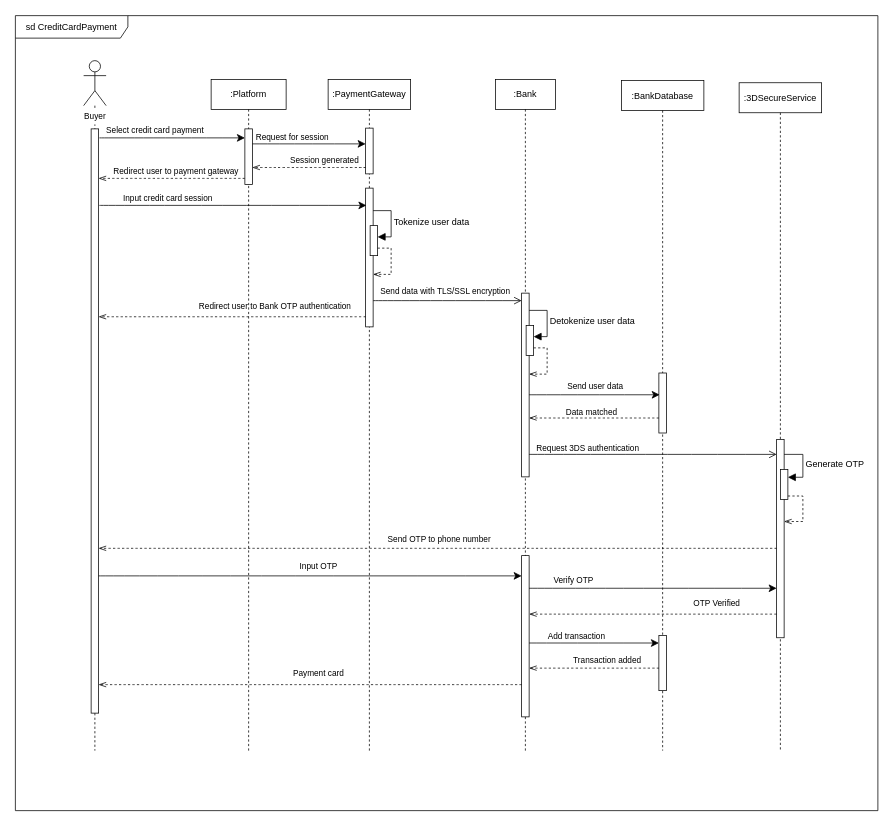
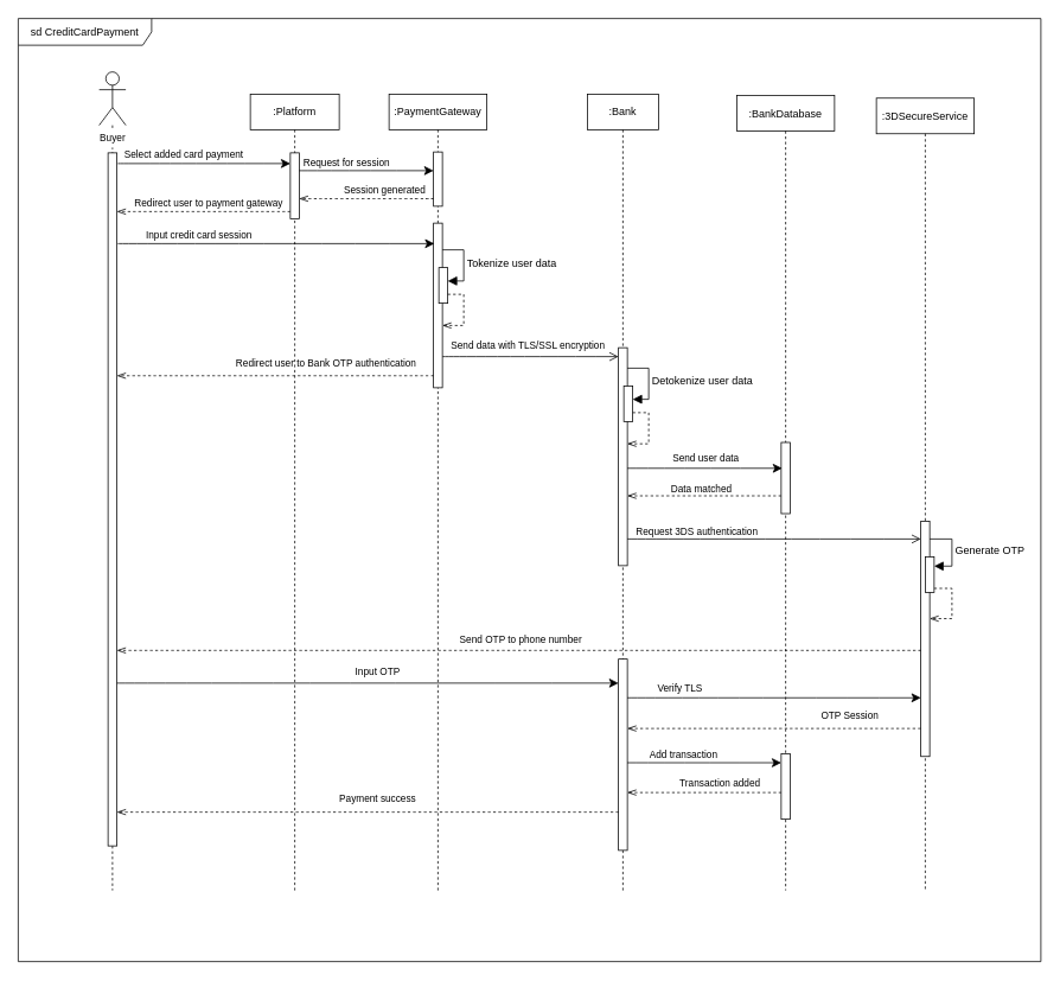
  <mxCell id="0" />
  <mxCell id="1" parent="0" />
  <mxCell id="2" value=":Platform" style="shape=umlLifeline;perimeter=lifelinePerimeter;whiteSpace=wrap;html=1;container=0;dropTarget=0;collapsible=0;recursiveResize=0;outlineConnect=0;portConstraint=eastwest;newEdgeStyle={&quot;edgeStyle&quot;:&quot;elbowEdgeStyle&quot;,&quot;elbow&quot;:&quot;vertical&quot;,&quot;curved&quot;:0,&quot;rounded&quot;:0};" parent="1" vertex="1"><mxGeometry x="281" y="105" width="100" height="895" as="geometry" /></mxCell>
  <mxCell id="3" value="" style="html=1;points=[];perimeter=orthogonalPerimeter;outlineConnect=0;targetShapes=umlLifeline;portConstraint=eastwest;newEdgeStyle={&quot;edgeStyle&quot;:&quot;elbowEdgeStyle&quot;,&quot;elbow&quot;:&quot;vertical&quot;,&quot;curved&quot;:0,&quot;rounded&quot;:0};" vertex="1" parent="2"><mxGeometry x="45" y="66" width="10" height="74" as="geometry" /></mxCell>
  <mxCell id="4" value=":PaymentGateway" style="shape=umlLifeline;perimeter=lifelinePerimeter;whiteSpace=wrap;html=1;container=0;dropTarget=0;collapsible=0;recursiveResize=0;outlineConnect=0;portConstraint=eastwest;newEdgeStyle={&quot;edgeStyle&quot;:&quot;elbowEdgeStyle&quot;,&quot;elbow&quot;:&quot;vertical&quot;,&quot;curved&quot;:0,&quot;rounded&quot;:0};" parent="1" vertex="1"><mxGeometry x="437" y="105" width="110" height="895" as="geometry" /></mxCell>
  <mxCell id="5" value="" style="html=1;points=[];perimeter=orthogonalPerimeter;outlineConnect=0;targetShapes=umlLifeline;portConstraint=eastwest;newEdgeStyle={&quot;edgeStyle&quot;:&quot;elbowEdgeStyle&quot;,&quot;elbow&quot;:&quot;vertical&quot;,&quot;curved&quot;:0,&quot;rounded&quot;:0};" vertex="1" parent="4"><mxGeometry x="50" y="145" width="10" height="185" as="geometry" /></mxCell>
  <mxCell id="6" value="sd CreditCardPayment" style="shape=umlFrame;whiteSpace=wrap;html=1;pointerEvents=0;width=150;height=30;" vertex="1" parent="1"><mxGeometry x="20" y="20" width="1150" height="1060" as="geometry" /></mxCell>
  <mxCell id="7" value="" style="shape=umlLifeline;perimeter=lifelinePerimeter;whiteSpace=wrap;html=1;container=1;dropTarget=0;collapsible=0;recursiveResize=0;outlineConnect=0;portConstraint=eastwest;newEdgeStyle={&quot;curved&quot;:0,&quot;rounded&quot;:0};participant=umlActor;size=60;" vertex="1" parent="1"><mxGeometry x="111" y="80" width="30" height="920" as="geometry" /></mxCell>
  <mxCell id="8" value="" style="html=1;points=[];perimeter=orthogonalPerimeter;outlineConnect=0;targetShapes=umlLifeline;portConstraint=eastwest;newEdgeStyle={&quot;edgeStyle&quot;:&quot;elbowEdgeStyle&quot;,&quot;elbow&quot;:&quot;vertical&quot;,&quot;curved&quot;:0,&quot;rounded&quot;:0};" vertex="1" parent="7"><mxGeometry x="10" y="91" width="10" height="779" as="geometry" /></mxCell>
  <mxCell id="9" value="" style="rounded=0;whiteSpace=wrap;html=1;fillColor=default;strokeColor=none;" vertex="1" parent="1"><mxGeometry x="111" y="145" width="30" height="20" as="geometry" /></mxCell>
  <mxCell id="10" value="&lt;font style=&quot;font-size: 11px;&quot;&gt;Buyer&lt;/font&gt;" style="text;html=1;align=center;verticalAlign=middle;resizable=0;points=[];autosize=1;strokeColor=none;fillColor=none;fontSize=16;" vertex="1" parent="1"><mxGeometry x="101" y="137" width="50" height="30" as="geometry" /></mxCell>
  <mxCell id="11" value=":Bank" style="shape=umlLifeline;perimeter=lifelinePerimeter;whiteSpace=wrap;html=1;container=0;dropTarget=0;collapsible=0;recursiveResize=0;outlineConnect=0;portConstraint=eastwest;newEdgeStyle={&quot;edgeStyle&quot;:&quot;elbowEdgeStyle&quot;,&quot;elbow&quot;:&quot;vertical&quot;,&quot;curved&quot;:0,&quot;rounded&quot;:0};" vertex="1" parent="1"><mxGeometry x="660" y="105" width="80" height="895" as="geometry" /></mxCell>
  <mxCell id="12" value="" style="html=1;points=[];perimeter=orthogonalPerimeter;outlineConnect=0;targetShapes=umlLifeline;portConstraint=eastwest;newEdgeStyle={&quot;edgeStyle&quot;:&quot;elbowEdgeStyle&quot;,&quot;elbow&quot;:&quot;vertical&quot;,&quot;curved&quot;:0,&quot;rounded&quot;:0};" vertex="1" parent="11"><mxGeometry x="35" y="285" width="10" height="245" as="geometry" /></mxCell>
  <mxCell id="13" value="" style="html=1;points=[[0,0,0,0,5],[0,1,0,0,-5],[1,0,0,0,5],[1,1,0,0,-5]];perimeter=orthogonalPerimeter;outlineConnect=0;targetShapes=umlLifeline;portConstraint=eastwest;newEdgeStyle={&quot;curved&quot;:0,&quot;rounded&quot;:0};" vertex="1" parent="11"><mxGeometry x="41" y="328" width="10" height="40" as="geometry" /></mxCell>
  <mxCell id="14" value="Detokenize user data" style="html=1;align=left;spacingLeft=2;endArrow=block;rounded=0;edgeStyle=orthogonalEdgeStyle;curved=0;rounded=0;fontSize=12;startSize=8;endSize=8;" edge="1" parent="11" target="13"><mxGeometry x="0.008" relative="1" as="geometry"><mxPoint x="45" y="308" as="sourcePoint" /><Array as="points"><mxPoint x="69" y="308" /><mxPoint x="69" y="343" /></Array><mxPoint as="offset" /></mxGeometry></mxCell>
  <mxCell id="15" value="" style="html=1;align=left;spacingLeft=2;endArrow=openThin;rounded=0;edgeStyle=orthogonalEdgeStyle;curved=0;rounded=0;fontSize=12;startSize=8;endSize=8;dashed=1;endFill=0;" edge="1" parent="11"><mxGeometry x="-0.011" y="54" relative="1" as="geometry"><mxPoint x="51" y="358" as="sourcePoint" /><Array as="points"><mxPoint x="69" y="358" /><mxPoint x="69" y="393" /></Array><mxPoint x="45" y="393" as="targetPoint" /><mxPoint as="offset" /></mxGeometry></mxCell>
  <mxCell id="16" value="" style="html=1;points=[];perimeter=orthogonalPerimeter;outlineConnect=0;targetShapes=umlLifeline;portConstraint=eastwest;newEdgeStyle={&quot;edgeStyle&quot;:&quot;elbowEdgeStyle&quot;,&quot;elbow&quot;:&quot;vertical&quot;,&quot;curved&quot;:0,&quot;rounded&quot;:0};" vertex="1" parent="11"><mxGeometry x="35" y="635" width="10" height="215" as="geometry" /></mxCell>
  <mxCell id="17" value=":3DSecureService" style="shape=umlLifeline;perimeter=lifelinePerimeter;whiteSpace=wrap;html=1;container=0;dropTarget=0;collapsible=0;recursiveResize=0;outlineConnect=0;portConstraint=eastwest;newEdgeStyle={&quot;edgeStyle&quot;:&quot;elbowEdgeStyle&quot;,&quot;elbow&quot;:&quot;vertical&quot;,&quot;curved&quot;:0,&quot;rounded&quot;:0};" vertex="1" parent="1"><mxGeometry x="985" y="109.5" width="110" height="890.5" as="geometry" /></mxCell>
  <mxCell id="18" value="" style="html=1;points=[];perimeter=orthogonalPerimeter;outlineConnect=0;targetShapes=umlLifeline;portConstraint=eastwest;newEdgeStyle={&quot;edgeStyle&quot;:&quot;elbowEdgeStyle&quot;,&quot;elbow&quot;:&quot;vertical&quot;,&quot;curved&quot;:0,&quot;rounded&quot;:0};" vertex="1" parent="17"><mxGeometry x="50" y="475.5" width="10" height="264.5" as="geometry" /></mxCell>
  <mxCell id="19" value="" style="html=1;points=[[0,0,0,0,5],[0,1,0,0,-5],[1,0,0,0,5],[1,1,0,0,-5]];perimeter=orthogonalPerimeter;outlineConnect=0;targetShapes=umlLifeline;portConstraint=eastwest;newEdgeStyle={&quot;curved&quot;:0,&quot;rounded&quot;:0};" vertex="1" parent="17"><mxGeometry x="55" y="515.5" width="10" height="40" as="geometry" /></mxCell>
  <mxCell id="20" value="Generate OTP" style="html=1;align=left;spacingLeft=2;endArrow=block;rounded=0;edgeStyle=orthogonalEdgeStyle;curved=0;rounded=0;fontSize=12;startSize=8;endSize=8;" edge="1" target="19" parent="17"><mxGeometry relative="1" as="geometry"><mxPoint x="60" y="495.5" as="sourcePoint" /><Array as="points"><mxPoint x="85" y="495" /><mxPoint x="85" y="526" /></Array></mxGeometry></mxCell>
  <mxCell id="21" value="" style="html=1;align=left;spacingLeft=2;endArrow=openThin;rounded=0;edgeStyle=orthogonalEdgeStyle;curved=0;rounded=0;fontSize=12;startSize=8;endSize=8;dashed=1;endFill=0;" edge="1" parent="17" source="19" target="18"><mxGeometry x="-0.011" y="54" relative="1" as="geometry"><mxPoint x="71" y="550.5" as="sourcePoint" /><Array as="points"><mxPoint x="85" y="551" /><mxPoint x="85" y="585" /></Array><mxPoint x="65" y="585.5" as="targetPoint" /><mxPoint as="offset" /></mxGeometry></mxCell>
  <mxCell id="22" value="" style="endArrow=classic;html=1;rounded=0;fontSize=12;startSize=8;endSize=8;curved=1;" edge="1" parent="1" target="3"><mxGeometry width="50" height="50" relative="1" as="geometry"><mxPoint x="132" y="183" as="sourcePoint" /><mxPoint x="291" y="183" as="targetPoint" /></mxGeometry></mxCell>
- <mxCell id="23" value="&lt;span style=&quot;font-size: 11px;&quot;&gt;Select credit card payment&lt;/span&gt;" style="text;html=1;align=center;verticalAlign=middle;resizable=0;points=[];autosize=1;strokeColor=none;fillColor=none;fontSize=16;" vertex="1" parent="1"><mxGeometry x="131" y="156" width="150" height="30" as="geometry" /></mxCell>
+ <mxCell id="23" value="&lt;span style=&quot;font-size: 11px;&quot;&gt;Select added card payment&lt;/span&gt;" style="text;html=1;align=center;verticalAlign=middle;resizable=0;points=[];autosize=1;strokeColor=none;fillColor=none;fontSize=16;" vertex="1" parent="1"><mxGeometry x="131" y="156" width="150" height="30" as="geometry" /></mxCell>
  <mxCell id="24" value="&lt;span style=&quot;font-size: 11px;&quot;&gt;Redirect user to payment gateway&lt;/span&gt;" style="text;html=1;align=center;verticalAlign=middle;resizable=0;points=[];autosize=1;strokeColor=none;fillColor=none;fontSize=16;" vertex="1" parent="1"><mxGeometry x="139" y="210" width="190" height="30" as="geometry" /></mxCell>
  <mxCell id="25" value="" style="endArrow=openThin;html=1;rounded=0;fontSize=12;startSize=8;endSize=8;curved=1;dashed=1;endFill=0;" edge="1" parent="1"><mxGeometry width="50" height="50" relative="1" as="geometry"><mxPoint x="326" y="237" as="sourcePoint" /><mxPoint x="131" y="237" as="targetPoint" /></mxGeometry></mxCell>
  <mxCell id="26" value="" style="endArrow=classic;html=1;rounded=0;fontSize=12;startSize=8;endSize=8;curved=1;" edge="1" parent="1"><mxGeometry width="50" height="50" relative="1" as="geometry"><mxPoint x="132" y="273" as="sourcePoint" /><mxPoint x="488" y="273" as="targetPoint" /></mxGeometry></mxCell>
  <mxCell id="27" value="&lt;span style=&quot;font-size: 11px;&quot;&gt;Input credit card session&lt;/span&gt;" style="text;html=1;align=center;verticalAlign=middle;resizable=0;points=[];autosize=1;strokeColor=none;fillColor=none;fontSize=16;" vertex="1" parent="1"><mxGeometry x="143" y="247" width="160" height="30" as="geometry" /></mxCell>
  <mxCell id="28" value="" style="html=1;points=[[0,0,0,0,5],[0,1,0,0,-5],[1,0,0,0,5],[1,1,0,0,-5]];perimeter=orthogonalPerimeter;outlineConnect=0;targetShapes=umlLifeline;portConstraint=eastwest;newEdgeStyle={&quot;curved&quot;:0,&quot;rounded&quot;:0};" vertex="1" parent="1"><mxGeometry x="493" y="300" width="10" height="40" as="geometry" /></mxCell>
  <mxCell id="29" value="Tokenize user data" style="html=1;align=left;spacingLeft=2;endArrow=block;rounded=0;edgeStyle=orthogonalEdgeStyle;curved=0;rounded=0;fontSize=12;startSize=8;endSize=8;" edge="1" target="28" parent="1"><mxGeometry x="0.008" relative="1" as="geometry"><mxPoint x="497" y="280" as="sourcePoint" /><Array as="points"><mxPoint x="521" y="280" /><mxPoint x="521" y="315" /></Array><mxPoint as="offset" /></mxGeometry></mxCell>
  <mxCell id="30" value="" style="html=1;align=left;spacingLeft=2;endArrow=openThin;rounded=0;edgeStyle=orthogonalEdgeStyle;curved=0;rounded=0;fontSize=12;startSize=8;endSize=8;dashed=1;endFill=0;" edge="1" parent="1"><mxGeometry x="-0.011" y="54" relative="1" as="geometry"><mxPoint x="503" y="330" as="sourcePoint" /><Array as="points"><mxPoint x="521" y="330" /><mxPoint x="521" y="365" /></Array><mxPoint x="497" y="365" as="targetPoint" /><mxPoint as="offset" /></mxGeometry></mxCell>
  <mxCell id="31" value="" style="endArrow=open;html=1;rounded=0;fontSize=12;startSize=8;endSize=8;curved=1;endFill=0;" edge="1" parent="1" target="12"><mxGeometry width="50" height="50" relative="1" as="geometry"><mxPoint x="497" y="400" as="sourcePoint" /><mxPoint x="634" y="400" as="targetPoint" /></mxGeometry></mxCell>
  <mxCell id="32" value="&lt;span style=&quot;font-size: 11px;&quot;&gt;Send data with TLS/SSL encryption&lt;/span&gt;" style="text;html=1;align=center;verticalAlign=middle;resizable=0;points=[];autosize=1;strokeColor=none;fillColor=none;fontSize=16;" vertex="1" parent="1"><mxGeometry x="493" y="370" width="200" height="30" as="geometry" /></mxCell>
  <mxCell id="33" value=":BankDatabase" style="shape=umlLifeline;perimeter=lifelinePerimeter;whiteSpace=wrap;html=1;container=0;dropTarget=0;collapsible=0;recursiveResize=0;outlineConnect=0;portConstraint=eastwest;newEdgeStyle={&quot;edgeStyle&quot;:&quot;elbowEdgeStyle&quot;,&quot;elbow&quot;:&quot;vertical&quot;,&quot;curved&quot;:0,&quot;rounded&quot;:0};" vertex="1" parent="1"><mxGeometry x="828" y="106.5" width="110" height="893.5" as="geometry" /></mxCell>
  <mxCell id="34" value="" style="html=1;points=[];perimeter=orthogonalPerimeter;outlineConnect=0;targetShapes=umlLifeline;portConstraint=eastwest;newEdgeStyle={&quot;edgeStyle&quot;:&quot;elbowEdgeStyle&quot;,&quot;elbow&quot;:&quot;vertical&quot;,&quot;curved&quot;:0,&quot;rounded&quot;:0};" vertex="1" parent="33"><mxGeometry x="50" y="390" width="10" height="80" as="geometry" /></mxCell>
  <mxCell id="35" value="" style="html=1;points=[];perimeter=orthogonalPerimeter;outlineConnect=0;targetShapes=umlLifeline;portConstraint=eastwest;newEdgeStyle={&quot;edgeStyle&quot;:&quot;elbowEdgeStyle&quot;,&quot;elbow&quot;:&quot;vertical&quot;,&quot;curved&quot;:0,&quot;rounded&quot;:0};" vertex="1" parent="33"><mxGeometry x="50" y="740" width="10" height="73.5" as="geometry" /></mxCell>
  <mxCell id="36" value="" style="endArrow=classic;html=1;rounded=0;fontSize=12;startSize=8;endSize=8;curved=1;entryX=0.108;entryY=0.363;entryDx=0;entryDy=0;entryPerimeter=0;" edge="1" parent="1" source="12" target="34"><mxGeometry width="50" height="50" relative="1" as="geometry"><mxPoint x="705" y="522.97" as="sourcePoint" /><mxPoint x="891" y="522.97" as="targetPoint" /></mxGeometry></mxCell>
  <mxCell id="37" value="&lt;span style=&quot;font-size: 11px;&quot;&gt;Send user data&lt;/span&gt;" style="text;html=1;align=center;verticalAlign=middle;resizable=0;points=[];autosize=1;strokeColor=none;fillColor=none;fontSize=16;" vertex="1" parent="1"><mxGeometry x="743" y="497" width="100" height="30" as="geometry" /></mxCell>
  <mxCell id="38" value="" style="endArrow=openThin;html=1;rounded=0;fontSize=12;startSize=8;endSize=8;curved=1;dashed=1;endFill=0;" edge="1" parent="1" source="34"><mxGeometry width="50" height="50" relative="1" as="geometry"><mxPoint x="891" y="556.5" as="sourcePoint" /><mxPoint x="705" y="556.5" as="targetPoint" /></mxGeometry></mxCell>
  <mxCell id="39" value="&lt;span style=&quot;font-size: 11px;&quot;&gt;Data matched&lt;/span&gt;" style="text;html=1;align=center;verticalAlign=middle;resizable=0;points=[];autosize=1;strokeColor=none;fillColor=none;fontSize=16;" vertex="1" parent="1"><mxGeometry x="743" y="532" width="90" height="30" as="geometry" /></mxCell>
  <mxCell id="40" value="" style="endArrow=open;html=1;rounded=0;fontSize=12;startSize=8;endSize=8;curved=1;endFill=0;" edge="1" parent="1"><mxGeometry width="50" height="50" relative="1" as="geometry"><mxPoint x="705" y="605" as="sourcePoint" /><mxPoint x="1035" y="605" as="targetPoint" /></mxGeometry></mxCell>
  <mxCell id="41" value="&lt;span style=&quot;font-size: 11px;&quot;&gt;Request 3DS authentication&lt;/span&gt;" style="text;html=1;align=center;verticalAlign=middle;resizable=0;points=[];autosize=1;strokeColor=none;fillColor=none;fontSize=16;" vertex="1" parent="1"><mxGeometry x="703" y="580" width="160" height="30" as="geometry" /></mxCell>
  <mxCell id="42" value="" style="endArrow=openThin;html=1;rounded=0;fontSize=12;startSize=8;endSize=8;curved=1;dashed=1;endFill=0;" edge="1" parent="1"><mxGeometry width="50" height="50" relative="1" as="geometry"><mxPoint x="1035" y="730.25" as="sourcePoint" /><mxPoint x="131" y="730.25" as="targetPoint" /></mxGeometry></mxCell>
  <mxCell id="43" value="&lt;span style=&quot;font-size: 11px;&quot;&gt;Send OTP to phone number&lt;/span&gt;" style="text;html=1;align=center;verticalAlign=middle;resizable=0;points=[];autosize=1;strokeColor=none;fillColor=none;fontSize=16;" vertex="1" parent="1"><mxGeometry x="505" y="701" width="160" height="30" as="geometry" /></mxCell>
  <mxCell id="44" value="" style="endArrow=openThin;html=1;rounded=0;fontSize=12;startSize=8;endSize=8;curved=1;dashed=1;endFill=0;" edge="1" parent="1"><mxGeometry width="50" height="50" relative="1" as="geometry"><mxPoint x="487" y="421.5" as="sourcePoint" /><mxPoint x="131" y="421.5" as="targetPoint" /></mxGeometry></mxCell>
  <mxCell id="45" value="&lt;span style=&quot;font-size: 11px;&quot;&gt;Redirect user to Bank OTP authentication&lt;/span&gt;" style="text;html=1;align=center;verticalAlign=middle;resizable=0;points=[];autosize=1;strokeColor=none;fillColor=none;fontSize=16;" vertex="1" parent="1"><mxGeometry x="251" y="390" width="230" height="30" as="geometry" /></mxCell>
  <mxCell id="46" value="" style="endArrow=classic;html=1;rounded=0;fontSize=12;startSize=8;endSize=8;curved=1;" edge="1" parent="1"><mxGeometry width="50" height="50" relative="1" as="geometry"><mxPoint x="131" y="767" as="sourcePoint" /><mxPoint x="695" y="767" as="targetPoint" /></mxGeometry></mxCell>
  <mxCell id="47" value="&lt;span style=&quot;font-size: 11px;&quot;&gt;Input OTP&lt;/span&gt;" style="text;html=1;align=center;verticalAlign=middle;resizable=0;points=[];autosize=1;strokeColor=none;fillColor=none;fontSize=16;" vertex="1" parent="1"><mxGeometry x="389" y="737" width="70" height="30" as="geometry" /></mxCell>
  <mxCell id="48" value="" style="endArrow=classic;html=1;rounded=0;fontSize=12;startSize=8;endSize=8;curved=1;" edge="1" parent="1"><mxGeometry width="50" height="50" relative="1" as="geometry"><mxPoint x="705" y="783.5" as="sourcePoint" /><mxPoint x="1035" y="783.5" as="targetPoint" /></mxGeometry></mxCell>
- <mxCell id="49" value="&lt;span style=&quot;font-size: 11px;&quot;&gt;Verify OTP&lt;/span&gt;" style="text;html=1;align=center;verticalAlign=middle;resizable=0;points=[];autosize=1;strokeColor=none;fillColor=none;fontSize=16;" vertex="1" parent="1"><mxGeometry x="724" y="756" width="80" height="30" as="geometry" /></mxCell>
+ <mxCell id="49" value="&lt;span style=&quot;font-size: 11px;&quot;&gt;Verify TLS&lt;/span&gt;" style="text;html=1;align=center;verticalAlign=middle;resizable=0;points=[];autosize=1;strokeColor=none;fillColor=none;fontSize=16;" vertex="1" parent="1"><mxGeometry x="724" y="756" width="80" height="30" as="geometry" /></mxCell>
  <mxCell id="50" value="" style="endArrow=openThin;html=1;rounded=0;fontSize=12;startSize=8;endSize=8;curved=1;dashed=1;endFill=0;" edge="1" parent="1"><mxGeometry width="50" height="50" relative="1" as="geometry"><mxPoint x="1035" y="818" as="sourcePoint" /><mxPoint x="705" y="818" as="targetPoint" /><Array as="points"><mxPoint x="810" y="818" /></Array></mxGeometry></mxCell>
- <mxCell id="51" value="&lt;span style=&quot;font-size: 11px;&quot;&gt;OTP Verified&lt;/span&gt;" style="text;html=1;align=center;verticalAlign=middle;resizable=0;points=[];autosize=1;strokeColor=none;fillColor=none;fontSize=16;" vertex="1" parent="1"><mxGeometry x="910" y="786" width="90" height="30" as="geometry" /></mxCell>
+ <mxCell id="51" value="&lt;span style=&quot;font-size: 11px;&quot;&gt;OTP Session&lt;/span&gt;" style="text;html=1;align=center;verticalAlign=middle;resizable=0;points=[];autosize=1;strokeColor=none;fillColor=none;fontSize=16;" vertex="1" parent="1"><mxGeometry x="910" y="786" width="90" height="30" as="geometry" /></mxCell>
  <mxCell id="52" value="" style="endArrow=classic;html=1;rounded=0;fontSize=12;startSize=8;endSize=8;curved=1;" edge="1" parent="1"><mxGeometry width="50" height="50" relative="1" as="geometry"><mxPoint x="705" y="856.5" as="sourcePoint" /><mxPoint x="878" y="856.5" as="targetPoint" /></mxGeometry></mxCell>
  <mxCell id="53" value="&lt;span style=&quot;font-size: 11px;&quot;&gt;Add transaction&lt;/span&gt;" style="text;html=1;align=center;verticalAlign=middle;resizable=0;points=[];autosize=1;strokeColor=none;fillColor=none;fontSize=16;" vertex="1" parent="1"><mxGeometry x="718" y="830" width="100" height="30" as="geometry" /></mxCell>
  <mxCell id="54" value="" style="endArrow=openThin;html=1;rounded=0;fontSize=12;startSize=8;endSize=8;curved=1;dashed=1;endFill=0;" edge="1" parent="1" source="35" target="16"><mxGeometry width="50" height="50" relative="1" as="geometry"><mxPoint x="860" y="890" as="sourcePoint" /><mxPoint x="720" y="890" as="targetPoint" /><Array as="points"><mxPoint x="829" y="890" /></Array></mxGeometry></mxCell>
  <mxCell id="55" value="&lt;span style=&quot;font-size: 11px;&quot;&gt;Transaction added&lt;/span&gt;" style="text;html=1;align=center;verticalAlign=middle;resizable=0;points=[];autosize=1;strokeColor=none;fillColor=none;fontSize=16;" vertex="1" parent="1"><mxGeometry x="754" y="862" width="110" height="30" as="geometry" /></mxCell>
  <mxCell id="56" value="" style="html=1;points=[];perimeter=orthogonalPerimeter;outlineConnect=0;targetShapes=umlLifeline;portConstraint=eastwest;newEdgeStyle={&quot;edgeStyle&quot;:&quot;elbowEdgeStyle&quot;,&quot;elbow&quot;:&quot;vertical&quot;,&quot;curved&quot;:0,&quot;rounded&quot;:0};" vertex="1" parent="1"><mxGeometry x="487" y="170" width="10" height="61" as="geometry" /></mxCell>
  <mxCell id="57" value="" style="endArrow=classic;html=1;rounded=0;fontSize=12;startSize=8;endSize=8;curved=1;" edge="1" parent="1"><mxGeometry width="50" height="50" relative="1" as="geometry"><mxPoint x="336" y="191" as="sourcePoint" /><mxPoint x="487" y="191" as="targetPoint" /></mxGeometry></mxCell>
  <mxCell id="58" value="&lt;span style=&quot;font-size: 11px;&quot;&gt;Request for session&lt;/span&gt;" style="text;html=1;align=center;verticalAlign=middle;resizable=0;points=[];autosize=1;strokeColor=none;fillColor=none;fontSize=16;" vertex="1" parent="1"><mxGeometry x="329" y="165" width="120" height="30" as="geometry" /></mxCell>
  <mxCell id="59" value="" style="endArrow=openThin;html=1;rounded=0;fontSize=12;startSize=8;endSize=8;curved=1;dashed=1;endFill=0;" edge="1" parent="1"><mxGeometry width="50" height="50" relative="1" as="geometry"><mxPoint x="487" y="222.5" as="sourcePoint" /><mxPoint x="336" y="222.5" as="targetPoint" /></mxGeometry></mxCell>
  <mxCell id="60" value="&lt;span style=&quot;font-size: 11px;&quot;&gt;Session generated&lt;/span&gt;" style="text;html=1;align=center;verticalAlign=middle;resizable=0;points=[];autosize=1;strokeColor=none;fillColor=none;fontSize=16;" vertex="1" parent="1"><mxGeometry x="372" y="196" width="120" height="30" as="geometry" /></mxCell>
  <mxCell id="61" value="" style="endArrow=openThin;html=1;rounded=0;fontSize=12;startSize=8;endSize=8;curved=1;dashed=1;endFill=0;" edge="1" parent="1" source="16" target="8"><mxGeometry width="50" height="50" relative="1" as="geometry"><mxPoint x="690" y="910" as="sourcePoint" /><mxPoint x="140" y="910" as="targetPoint" /><Array as="points"><mxPoint x="509" y="912" /></Array></mxGeometry></mxCell>
- <mxCell id="62" value="&lt;span style=&quot;font-size: 11px;&quot;&gt;Payment card&lt;/span&gt;" style="text;html=1;align=center;verticalAlign=middle;resizable=0;points=[];autosize=1;strokeColor=none;fillColor=none;fontSize=16;" vertex="1" parent="1"><mxGeometry x="369" y="880" width="110" height="30" as="geometry" /></mxCell>
+ <mxCell id="62" value="&lt;span style=&quot;font-size: 11px;&quot;&gt;Payment success&lt;/span&gt;" style="text;html=1;align=center;verticalAlign=middle;resizable=0;points=[];autosize=1;strokeColor=none;fillColor=none;fontSize=16;" vertex="1" parent="1"><mxGeometry x="369" y="880" width="110" height="30" as="geometry" /></mxCell>
